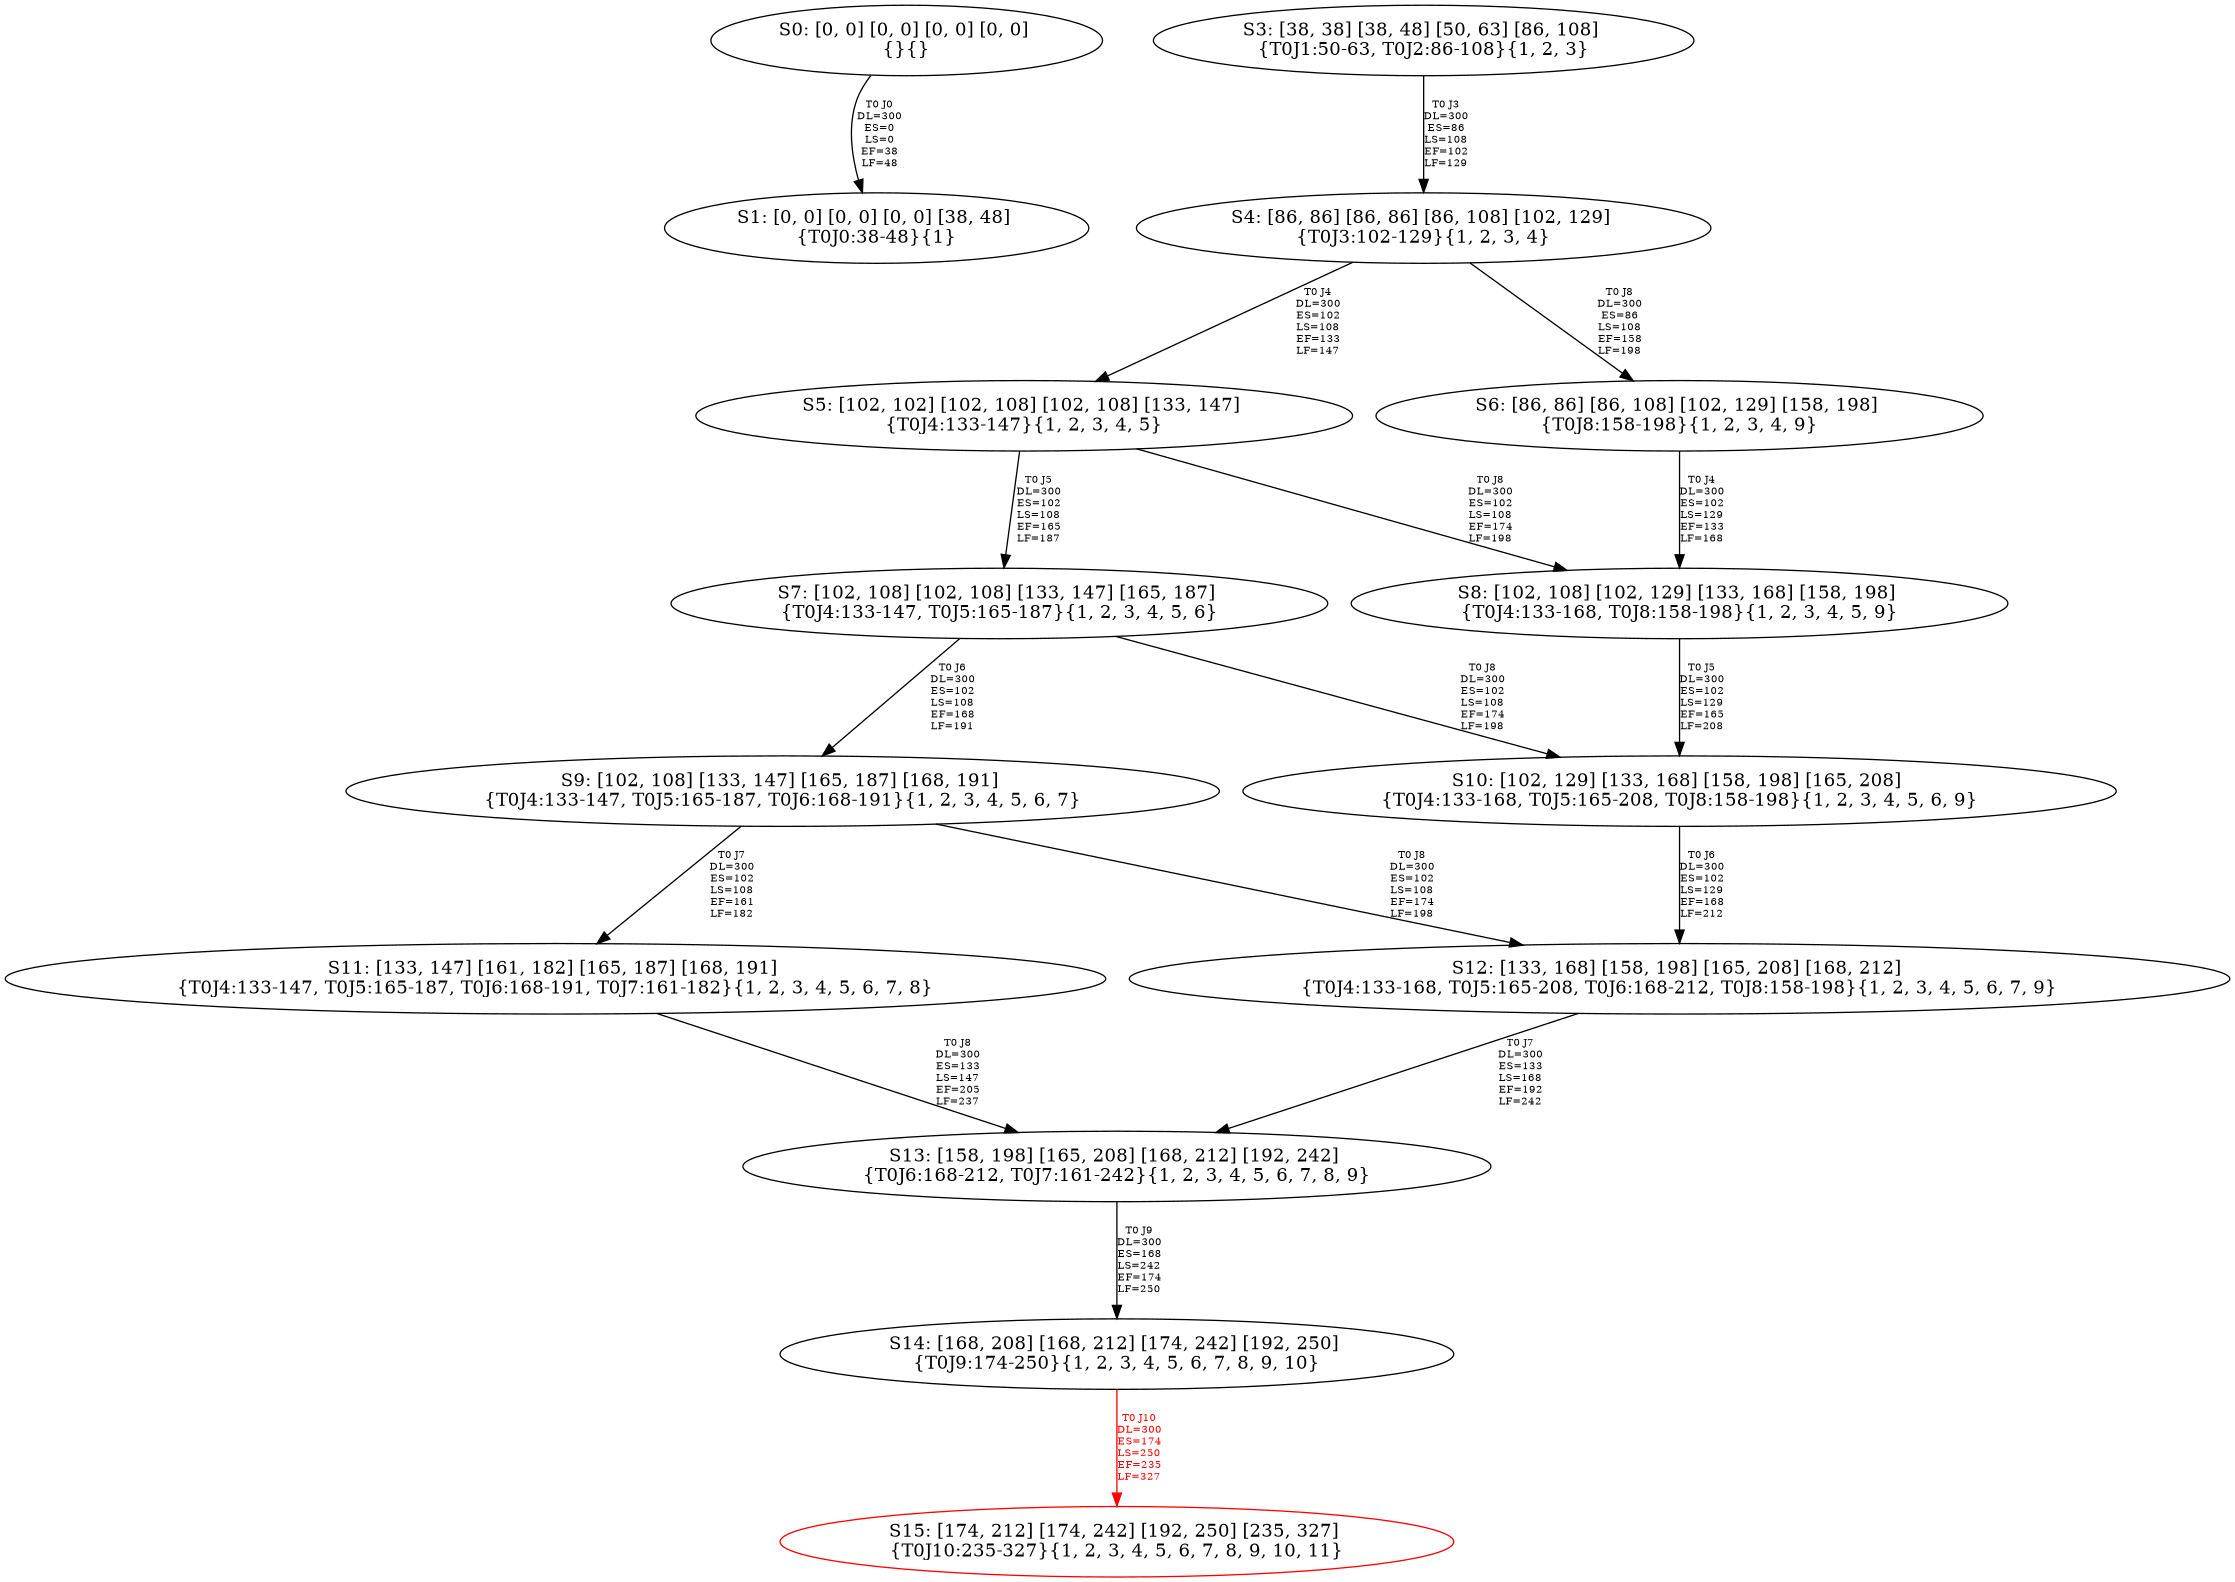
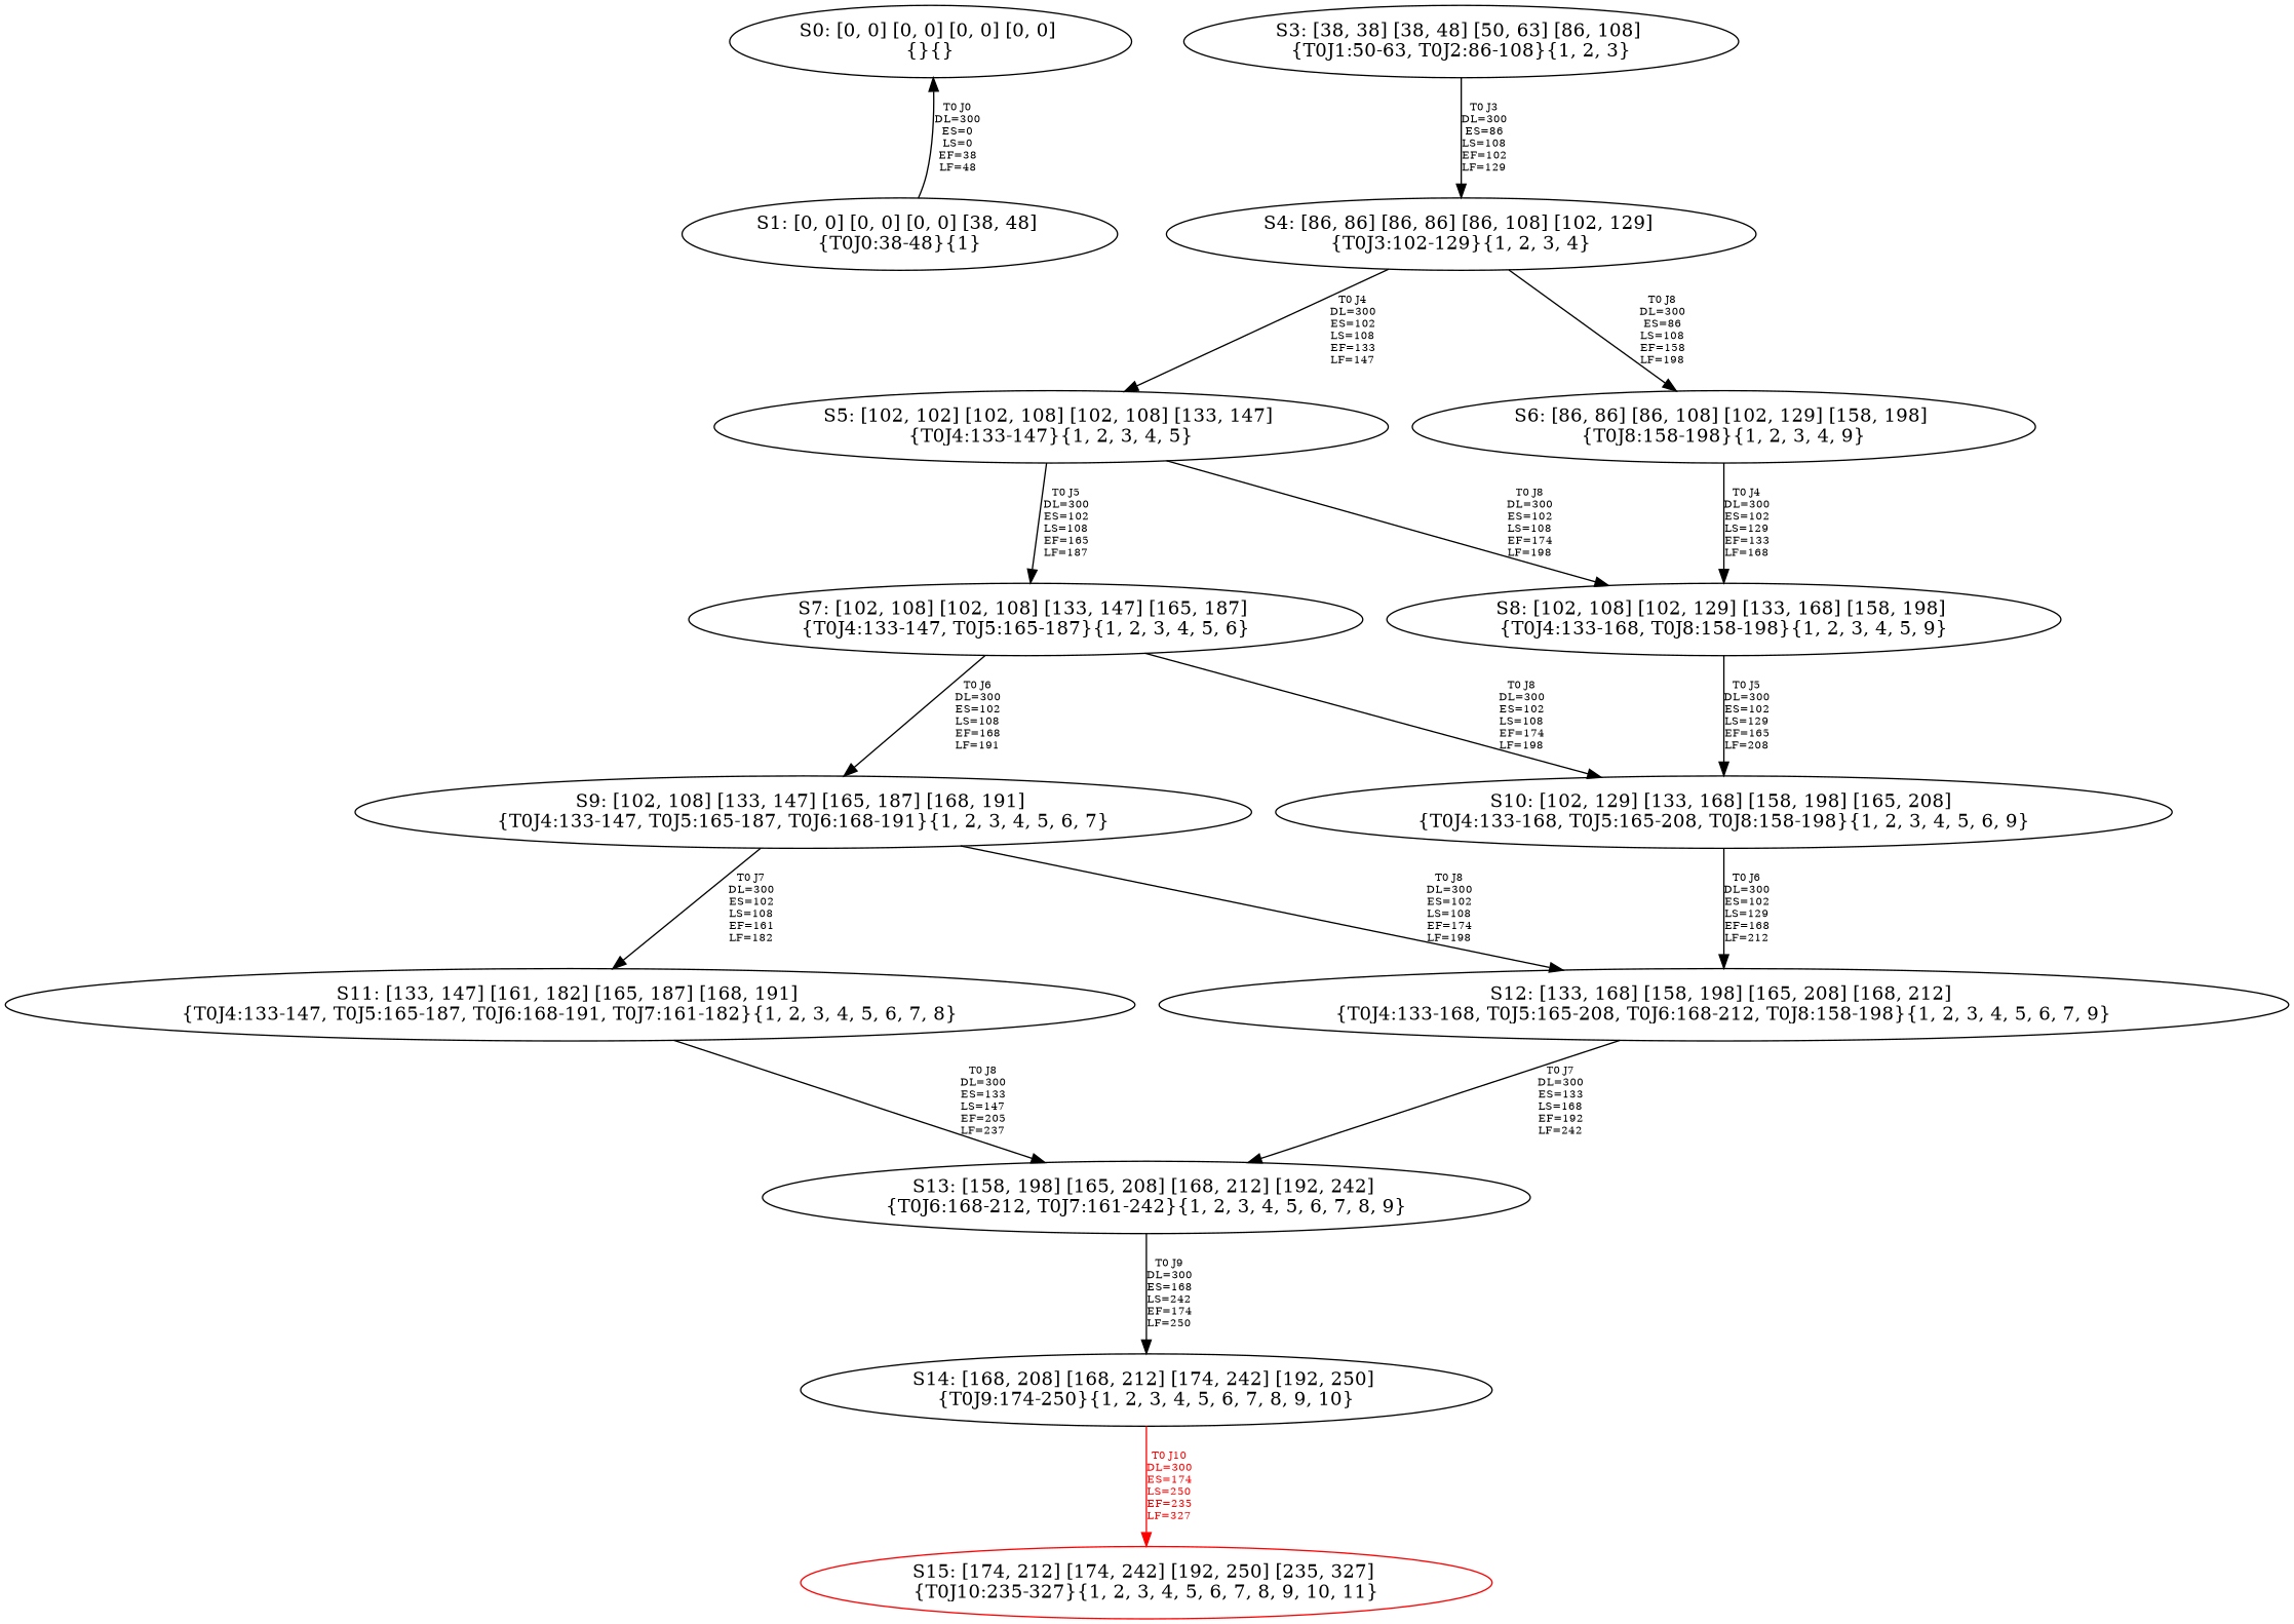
  digraph {
    edge [fontsize=8]
    n1 [label="S0: [0, 0] [0, 0] [0, 0] [0, 0] \n{}{}"]
    n2 [label="S1: [0, 0] [0, 0] [0, 0] [38, 48] \n{T0J0:38-48}{1}"]
    n3 [label="S3: [38, 38] [38, 48] [50, 63] [86, 108] \n{T0J1:50-63, T0J2:86-108}{1, 2, 3}"]
    n4 [label="S4: [86, 86] [86, 86] [86, 108] [102, 129] \n{T0J3:102-129}{1, 2, 3, 4}"]
    n5 [label="S5: [102, 102] [102, 108] [102, 108] [133, 147] \n{T0J4:133-147}{1, 2, 3, 4, 5}"]
    n6 [label="S6: [86, 86] [86, 108] [102, 129] [158, 198] \n{T0J8:158-198}{1, 2, 3, 4, 9}"]
    n7 [label="S7: [102, 108] [102, 108] [133, 147] [165, 187] \n{T0J4:133-147, T0J5:165-187}{1, 2, 3, 4, 5, 6}"]
    n8 [label="S8: [102, 108] [102, 129] [133, 168] [158, 198] \n{T0J4:133-168, T0J8:158-198}{1, 2, 3, 4, 5, 9}"]
    n9 [label="S9: [102, 108] [133, 147] [165, 187] [168, 191] \n{T0J4:133-147, T0J5:165-187, T0J6:168-191}{1, 2, 3, 4, 5, 6, 7}"]
    n10 [label="S10: [102, 129] [133, 168] [158, 198] [165, 208] \n{T0J4:133-168, T0J5:165-208, T0J8:158-198}{1, 2, 3, 4, 5, 6, 9}"]
    n11 [label="S11: [133, 147] [161, 182] [165, 187] [168, 191] \n{T0J4:133-147, T0J5:165-187, T0J6:168-191, T0J7:161-182}{1, 2, 3, 4, 5, 6, 7, 8}"]
    n12 [label="S12: [133, 168] [158, 198] [165, 208] [168, 212] \n{T0J4:133-168, T0J5:165-208, T0J6:168-212, T0J8:158-198}{1, 2, 3, 4, 5, 6, 7, 9}"]
    n13 [label="S13: [158, 198] [165, 208] [168, 212] [192, 242] \n{T0J6:168-212, T0J7:161-242}{1, 2, 3, 4, 5, 6, 7, 8, 9}"]
    n14 [label="S14: [168, 208] [168, 212] [174, 242] [192, 250] \n{T0J9:174-250}{1, 2, 3, 4, 5, 6, 7, 8, 9, 10}"]
    n15 [color=Red label="S15: [174, 212] [174, 242] [192, 250] [235, 327] \n{T0J10:235-327}{1, 2, 3, 4, 5, 6, 7, 8, 9, 10, 11}"]
-   n1 -> n2 [label="T0 J0\nDL=300\nES=0\nLS=0\nEF=38\nLF=48"]
+   n2 -> n1 [label="T0 J0\nDL=300\nES=0\nLS=0\nEF=38\nLF=48"]
    n3 -> n4 [label="T0 J3\nDL=300\nES=86\nLS=108\nEF=102\nLF=129"]
    n4 -> n5 [label="T0 J4\nDL=300\nES=102\nLS=108\nEF=133\nLF=147"]
    n4 -> n6 [label="T0 J8\nDL=300\nES=86\nLS=108\nEF=158\nLF=198"]
    n5 -> n7 [label="T0 J5\nDL=300\nES=102\nLS=108\nEF=165\nLF=187"]
    n5 -> n8 [label="T0 J8\nDL=300\nES=102\nLS=108\nEF=174\nLF=198"]
    n6 -> n8 [label="T0 J4\nDL=300\nES=102\nLS=129\nEF=133\nLF=168"]
    n7 -> n9 [label="T0 J6\nDL=300\nES=102\nLS=108\nEF=168\nLF=191"]
    n7 -> n10 [label="T0 J8\nDL=300\nES=102\nLS=108\nEF=174\nLF=198"]
    n8 -> n10 [label="T0 J5\nDL=300\nES=102\nLS=129\nEF=165\nLF=208"]
    n9 -> n11 [label="T0 J7\nDL=300\nES=102\nLS=108\nEF=161\nLF=182"]
    n9 -> n12 [label="T0 J8\nDL=300\nES=102\nLS=108\nEF=174\nLF=198"]
    n10 -> n12 [label="T0 J6\nDL=300\nES=102\nLS=129\nEF=168\nLF=212"]
    n11 -> n13 [label="T0 J8\nDL=300\nES=133\nLS=147\nEF=205\nLF=237"]
    n12 -> n13 [label="T0 J7\nDL=300\nES=133\nLS=168\nEF=192\nLF=242"]
    n13 -> n14 [label="T0 J9\nDL=300\nES=168\nLS=242\nEF=174\nLF=250"]
    n14 -> n15 [color=Red fontcolor=Red label="T0 J10\nDL=300\nES=174\nLS=250\nEF=235\nLF=327"]
  }
